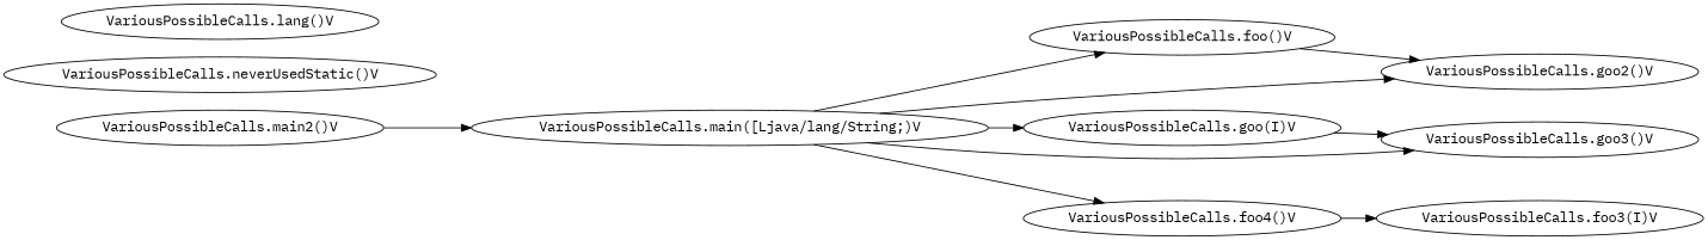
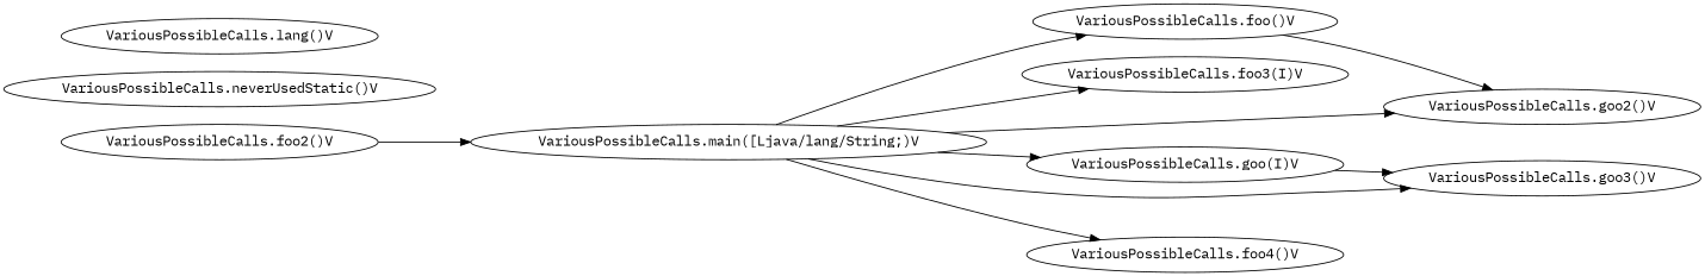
  digraph {
    fontname="IBM Plex Mono"
    rankdir=LR
    node [fontname="IBM Plex Mono"]
    edge [fontname="IBM Plex Mono"]
    n1 [label="VariousPossibleCalls.main([Ljava/lang/String;)V"]
    n2 [label="VariousPossibleCalls.foo()V"]
    n3 [label="VariousPossibleCalls.foo3(I)V"]
    n4 [label="VariousPossibleCalls.goo(I)V"]
    n5 [label="VariousPossibleCalls.goo2()V"]
    n6 [label="VariousPossibleCalls.goo3()V"]
    n7 [label="VariousPossibleCalls.foo4()V"]
-   n8 [label="VariousPossibleCalls.main2()V"]
+   n8 [label="VariousPossibleCalls.foo2()V"]
    n9 [label="VariousPossibleCalls.neverUsedStatic()V"]
    n10 [label="VariousPossibleCalls.lang()V"]
    n1 -> n2
-   n7 -> n3
+   n1 -> n3
    n1 -> n4
    n1 -> n5
    n1 -> n6
    n1 -> n7
    n2 -> n5
    n4 -> n6
    n8 -> n1
  }
